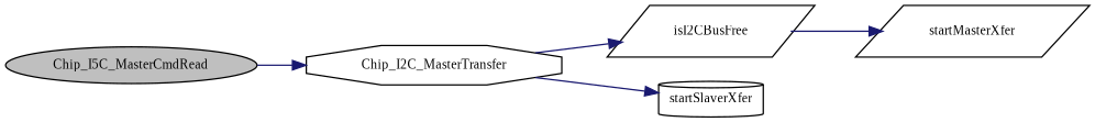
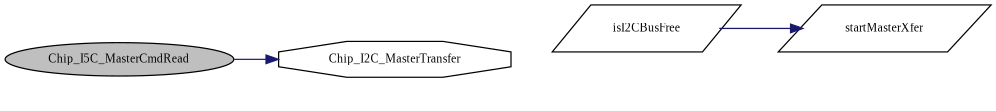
  digraph {
    fontname="Liberation Serif"
    rankdir=LR
    node [color=black fillcolor=white fontname="Liberation Serif" fontsize=10 shape=parallelogram style=filled]
    edge [color=midnightblue fontname="Liberation Serif" fontsize=10 labelfontname=FreeSans labelfontsize=10 style=solid]
    n1 [fillcolor=grey75 fontcolor=black height=0.2 label=Chip_I5C_MasterCmdRead shape=ellipse width=0.4]
    n2 [height=0.2 label=Chip_I2C_MasterTransfer shape=octagon width=0.4]
    n3 [height=0.2 label=isI2CBusFree width=0.4]
-   n4 [height=0.2 label=startSlaverXfer shape=cylinder width=0.4]
    n5 [height=0.2 label=startMasterXfer width=0.4]
    n1 -> n2
-   n2 -> n3
-   n2 -> n4
    n3 -> n5
  }
